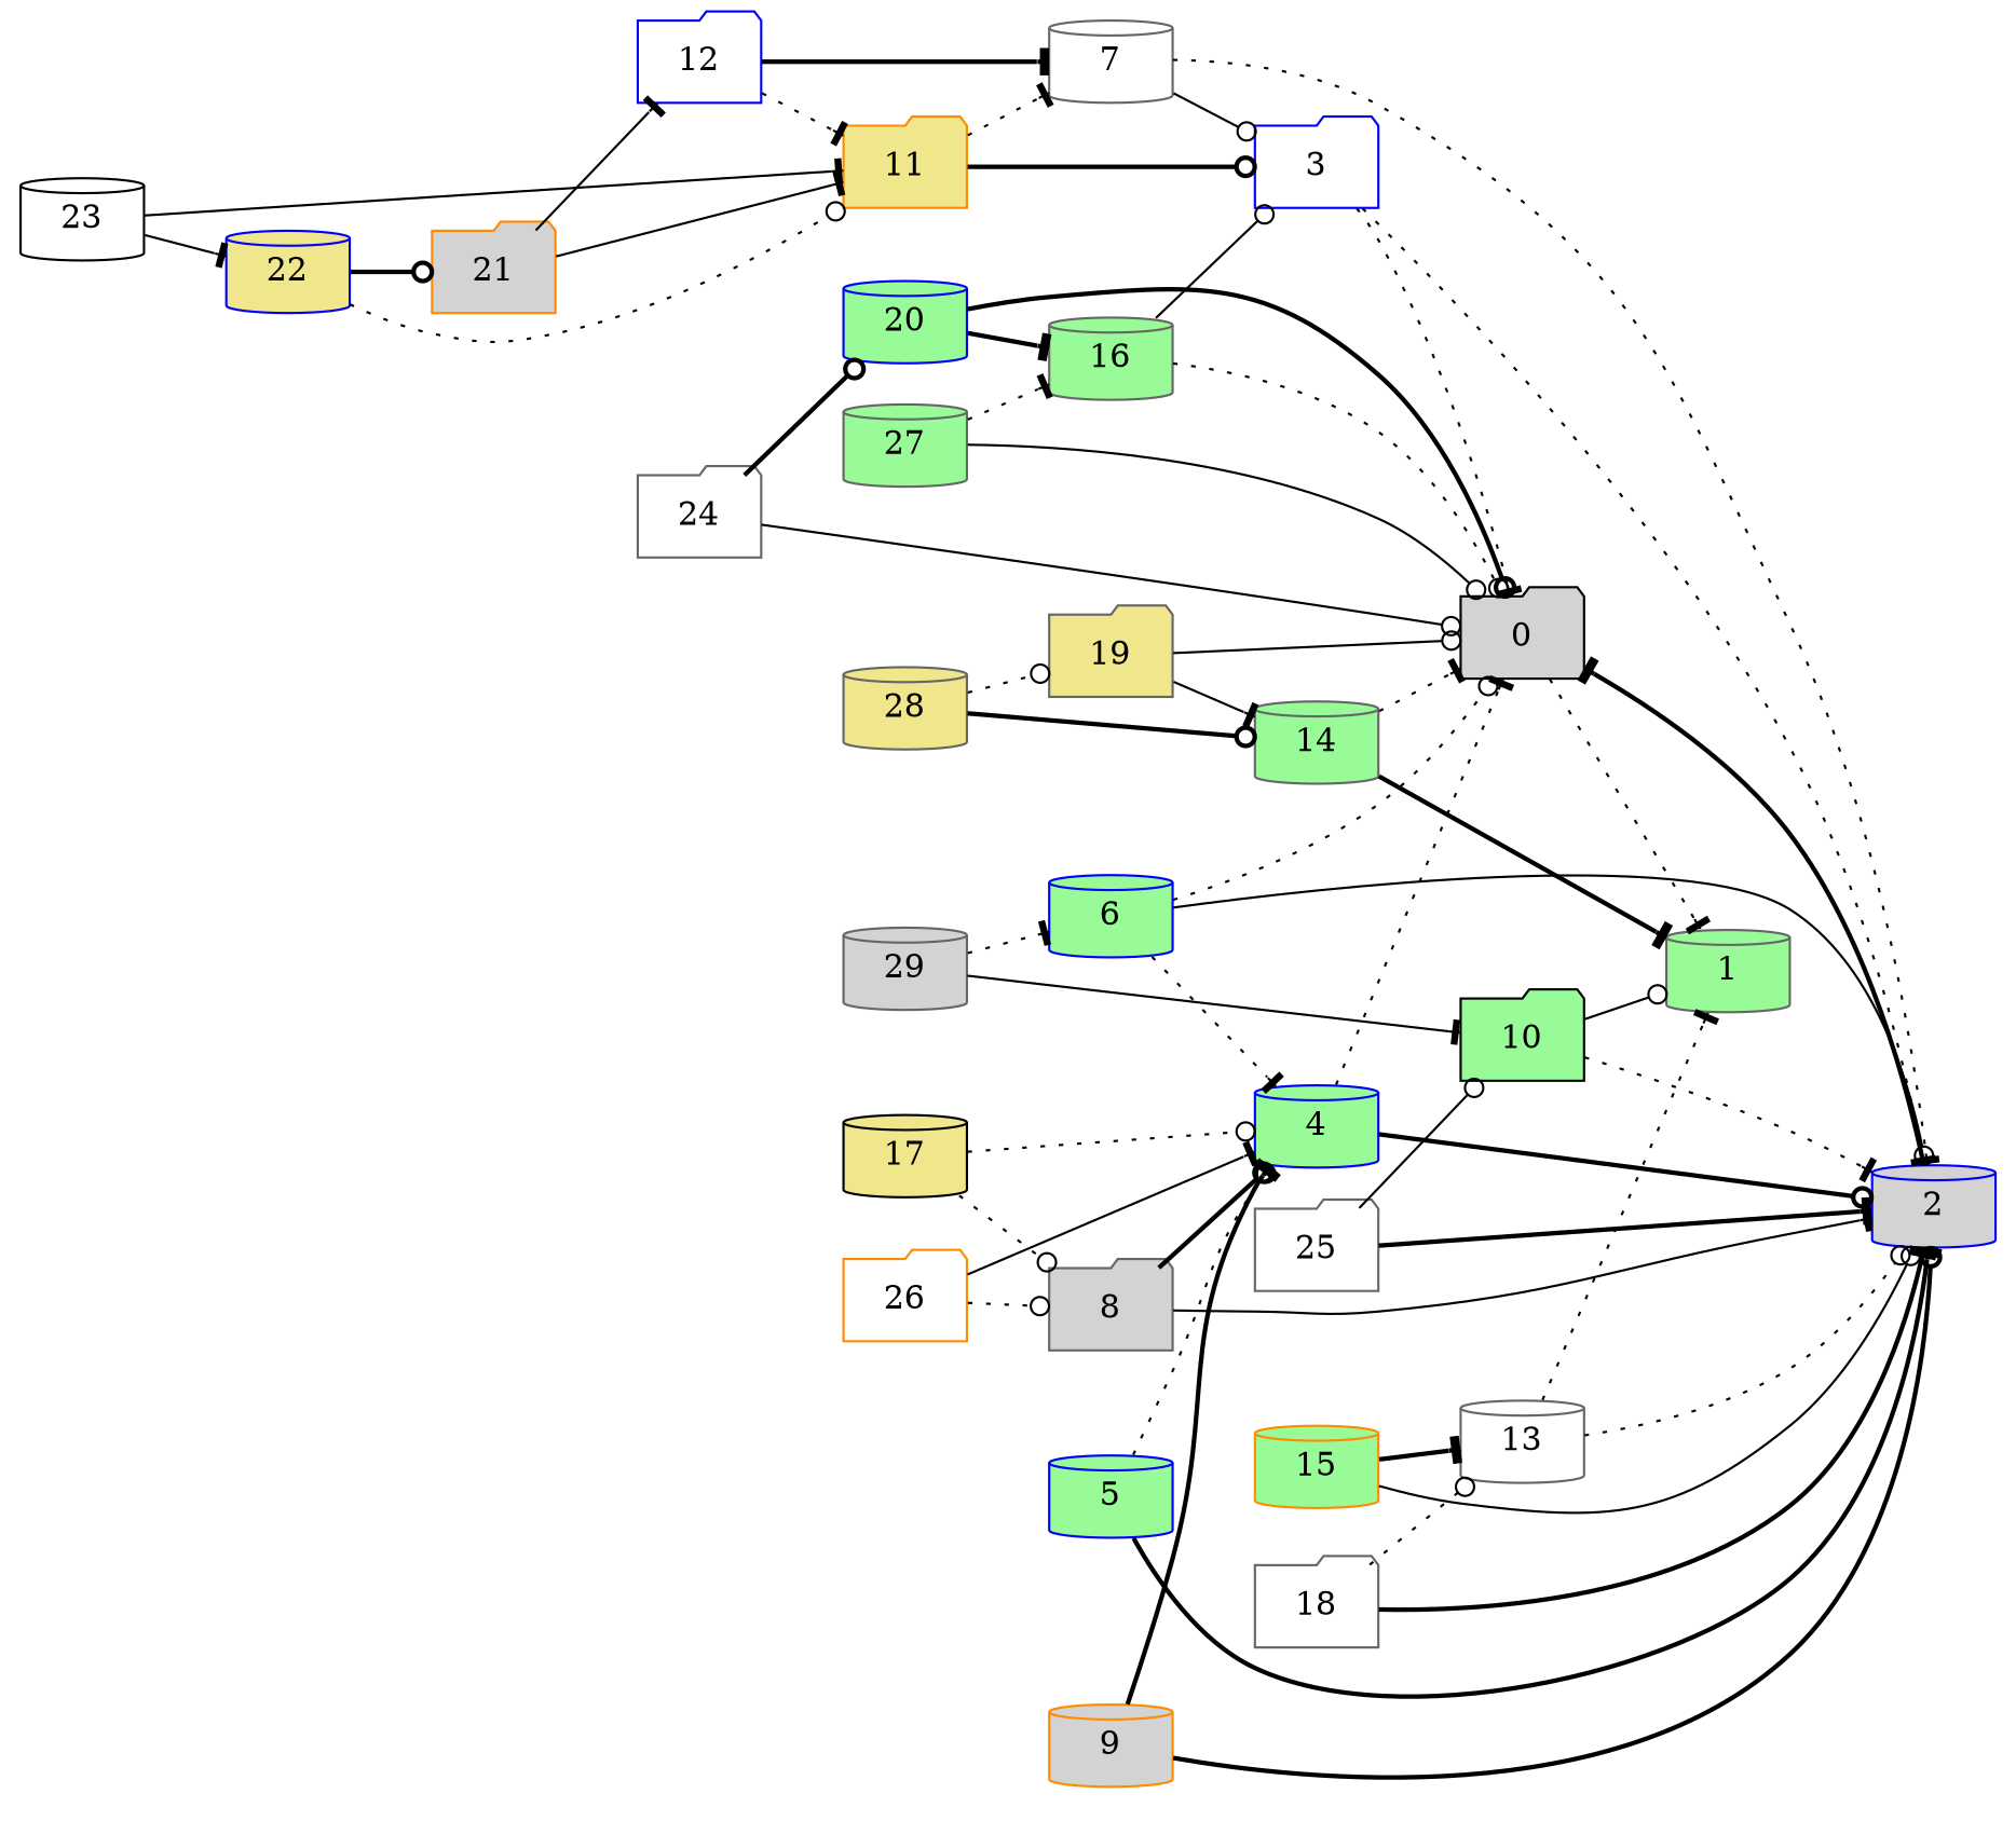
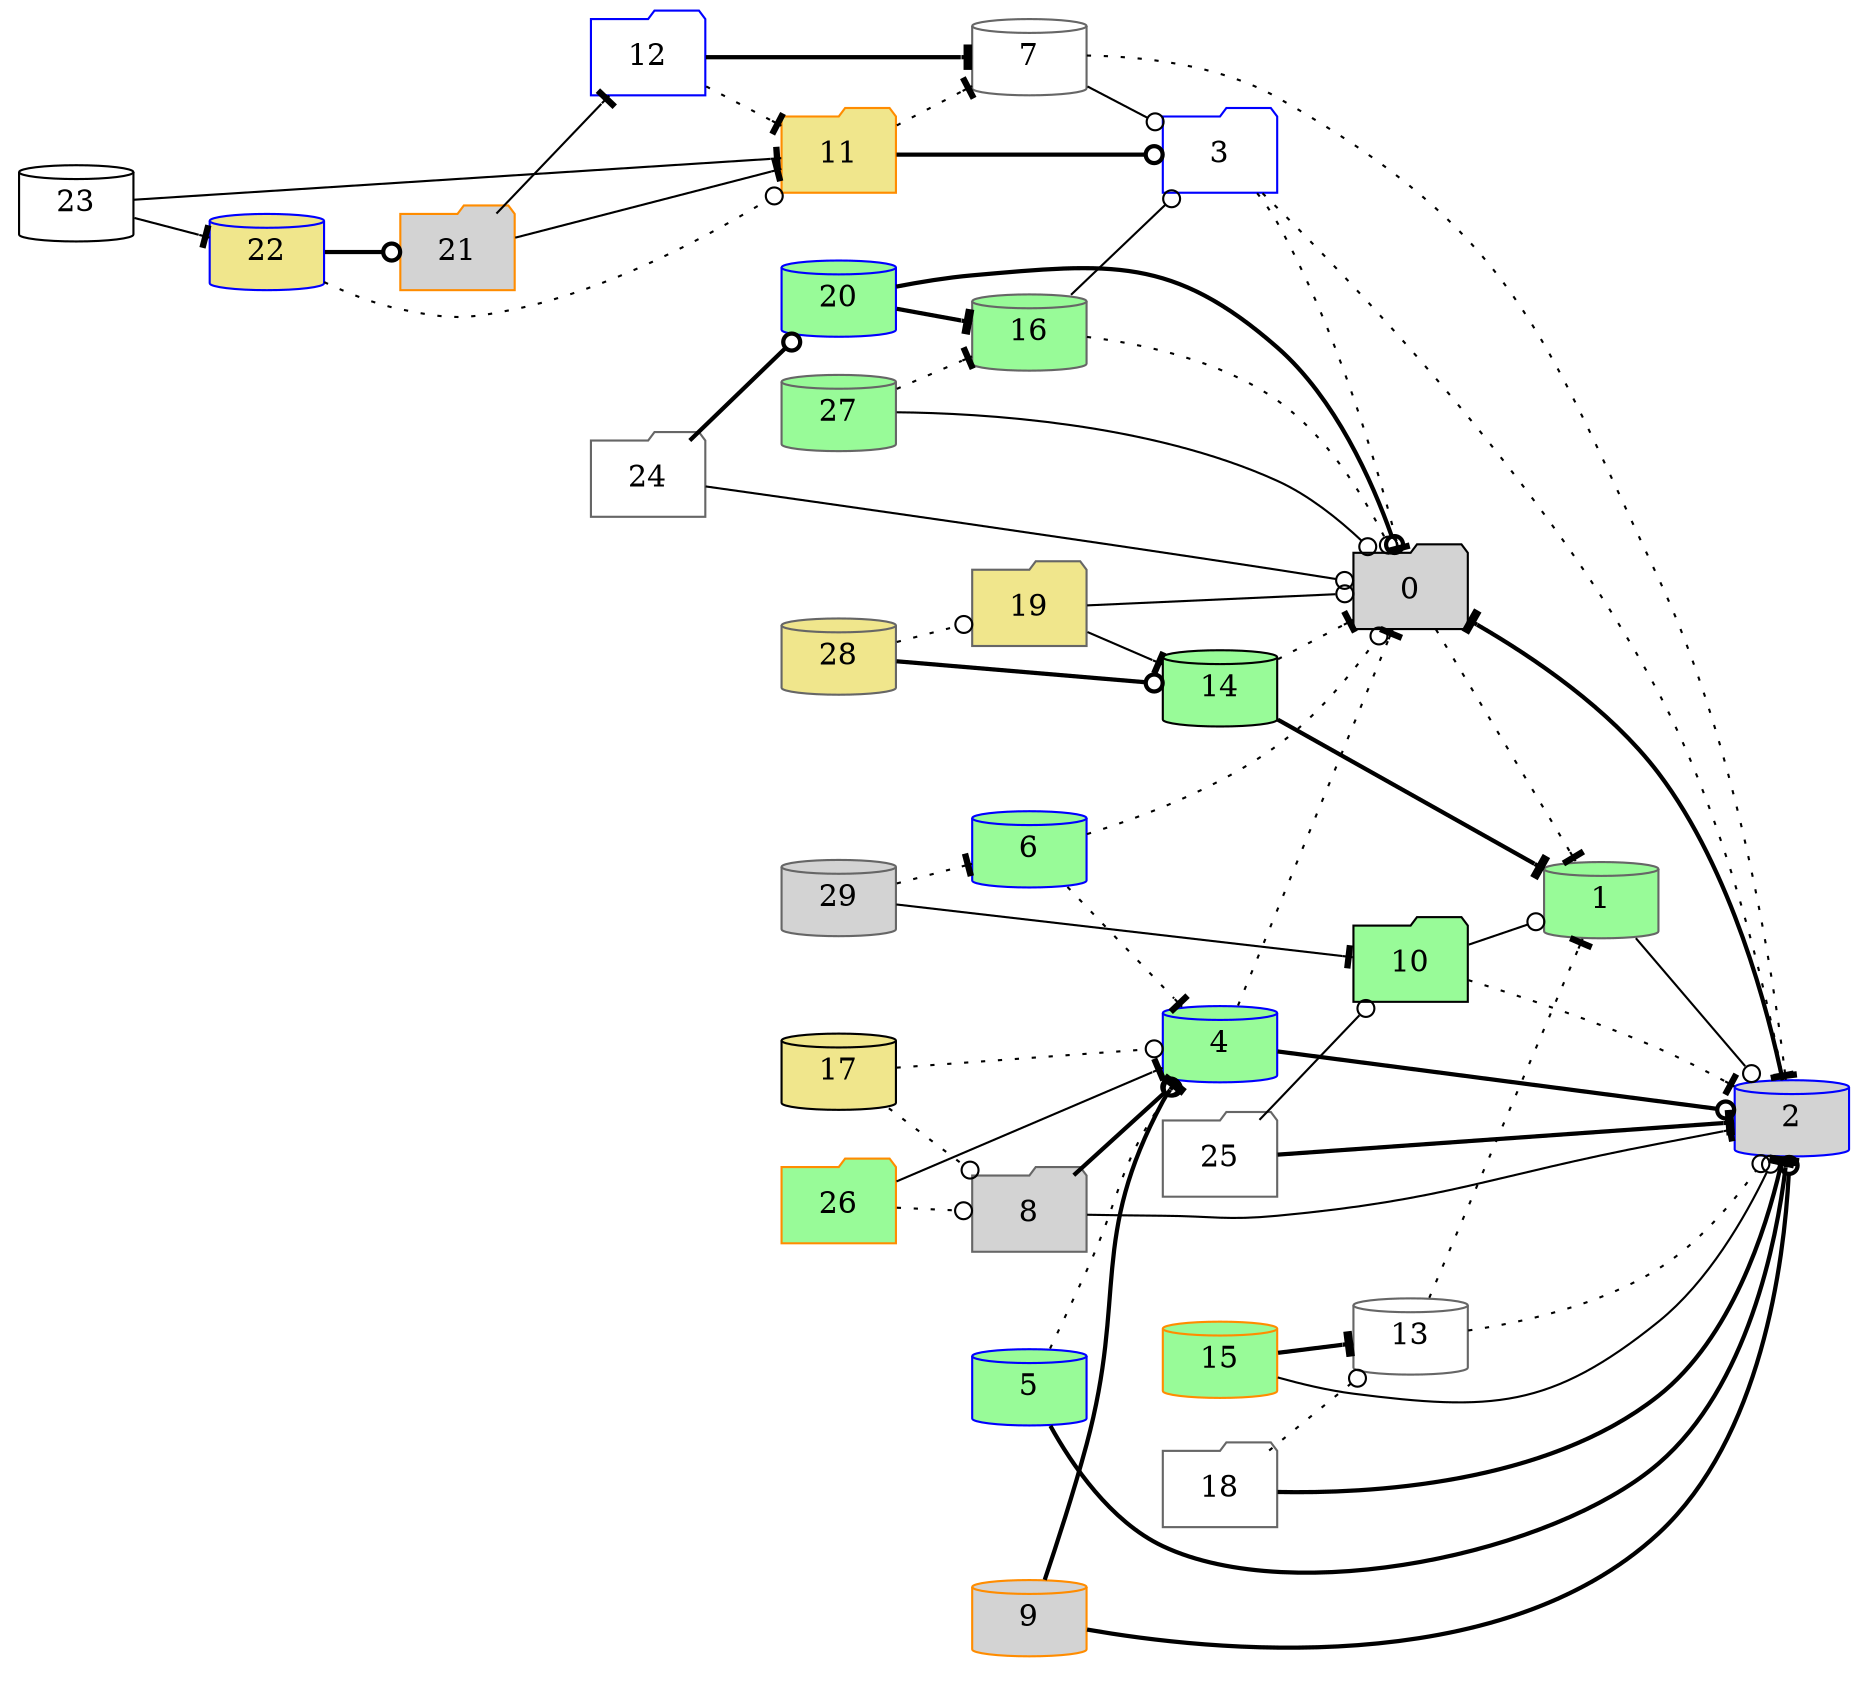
  digraph {
    rankdir=LR
    node [color=gray40 fillcolor=palegreen shape=cylinder style=filled]
    edge [arrowhead=tee style=dotted]
    0 [color=black fillcolor=lightgrey shape=folder]
    1
    2 [color=blue fillcolor=lightgrey]
    3 [color=blue fillcolor=white shape=folder]
    4 [color=blue]
    5 [color=blue]
    6 [color=blue]
    7 [fillcolor=white]
    8 [fillcolor=lightgrey shape=folder]
    9 [color=darkorange fillcolor=lightgrey]
    10 [color=black shape=folder]
    11 [color=darkorange fillcolor=khaki shape=folder]
    12 [color=blue fillcolor=white shape=folder]
    13 [fillcolor=white]
-   14
+   14 [color=black]
    15 [color=darkorange]
    16
    17 [color=black fillcolor=khaki]
    18 [fillcolor=white shape=folder]
    19 [fillcolor=khaki shape=folder]
    20 [color=blue]
    21 [color=darkorange fillcolor=lightgrey shape=folder]
    22 [color=blue fillcolor=khaki]
    23 [color=black fillcolor=white]
    24 [fillcolor=white shape=folder]
    25 [fillcolor=white shape=folder]
-   26 [color=darkorange fillcolor=white shape=folder]
+   26 [color=darkorange shape=folder]
    27
    28 [fillcolor=khaki]
    29 [fillcolor=lightgrey]
    0 -> 1
-   6 -> 2 [arrowhead=odot style=solid]
+   1 -> 2 [arrowhead=odot style=solid]
    2 -> 0 [style=bold]
    3 -> 0
    3 -> 2
    4 -> 0
    4 -> 2 [arrowhead=odot style=bold]
    5 -> 2 [style=bold]
    5 -> 4 [arrowhead=odot]
    6 -> 0 [arrowhead=odot]
    6 -> 4
    7 -> 2
    7 -> 3 [arrowhead=odot style=solid]
    8 -> 2 [style=solid]
    8 -> 4 [arrowhead=odot style=bold]
    9 -> 2 [arrowhead=odot style=bold]
    9 -> 4 [style=bold]
    10 -> 1 [arrowhead=odot style=solid]
    10 -> 2
    11 -> 3 [arrowhead=odot style=bold]
    11 -> 7
    12 -> 7 [style=bold]
    12 -> 11
    13 -> 1
    13 -> 2 [arrowhead=odot]
    14 -> 0
    14 -> 1 [style=bold]
    15 -> 2 [arrowhead=odot style=solid]
    15 -> 13 [style=bold]
    16 -> 0 [arrowhead=odot]
    16 -> 3 [arrowhead=odot style=solid]
    17 -> 4 [arrowhead=odot]
    17 -> 8 [arrowhead=odot]
    18 -> 2 [style=bold]
    18 -> 13 [arrowhead=odot]
    19 -> 0 [arrowhead=odot style=solid]
    19 -> 14 [style=solid]
    20 -> 0 [arrowhead=odot style=bold]
    20 -> 16 [style=bold]
    21 -> 11 [style=solid]
    21 -> 12 [style=solid]
    22 -> 11 [arrowhead=odot]
    22 -> 21 [arrowhead=odot style=bold]
    23 -> 11 [style=solid]
    23 -> 22 [style=solid]
    24 -> 0 [arrowhead=odot style=solid]
    24 -> 20 [arrowhead=odot style=bold]
    25 -> 2 [style=bold]
    25 -> 10 [arrowhead=odot style=solid]
    26 -> 4 [style=solid]
    26 -> 8 [arrowhead=odot]
    27 -> 0 [arrowhead=odot style=solid]
    27 -> 16
    28 -> 14 [arrowhead=odot style=bold]
    28 -> 19 [arrowhead=odot]
    29 -> 6
    29 -> 10 [style=solid]
  }
